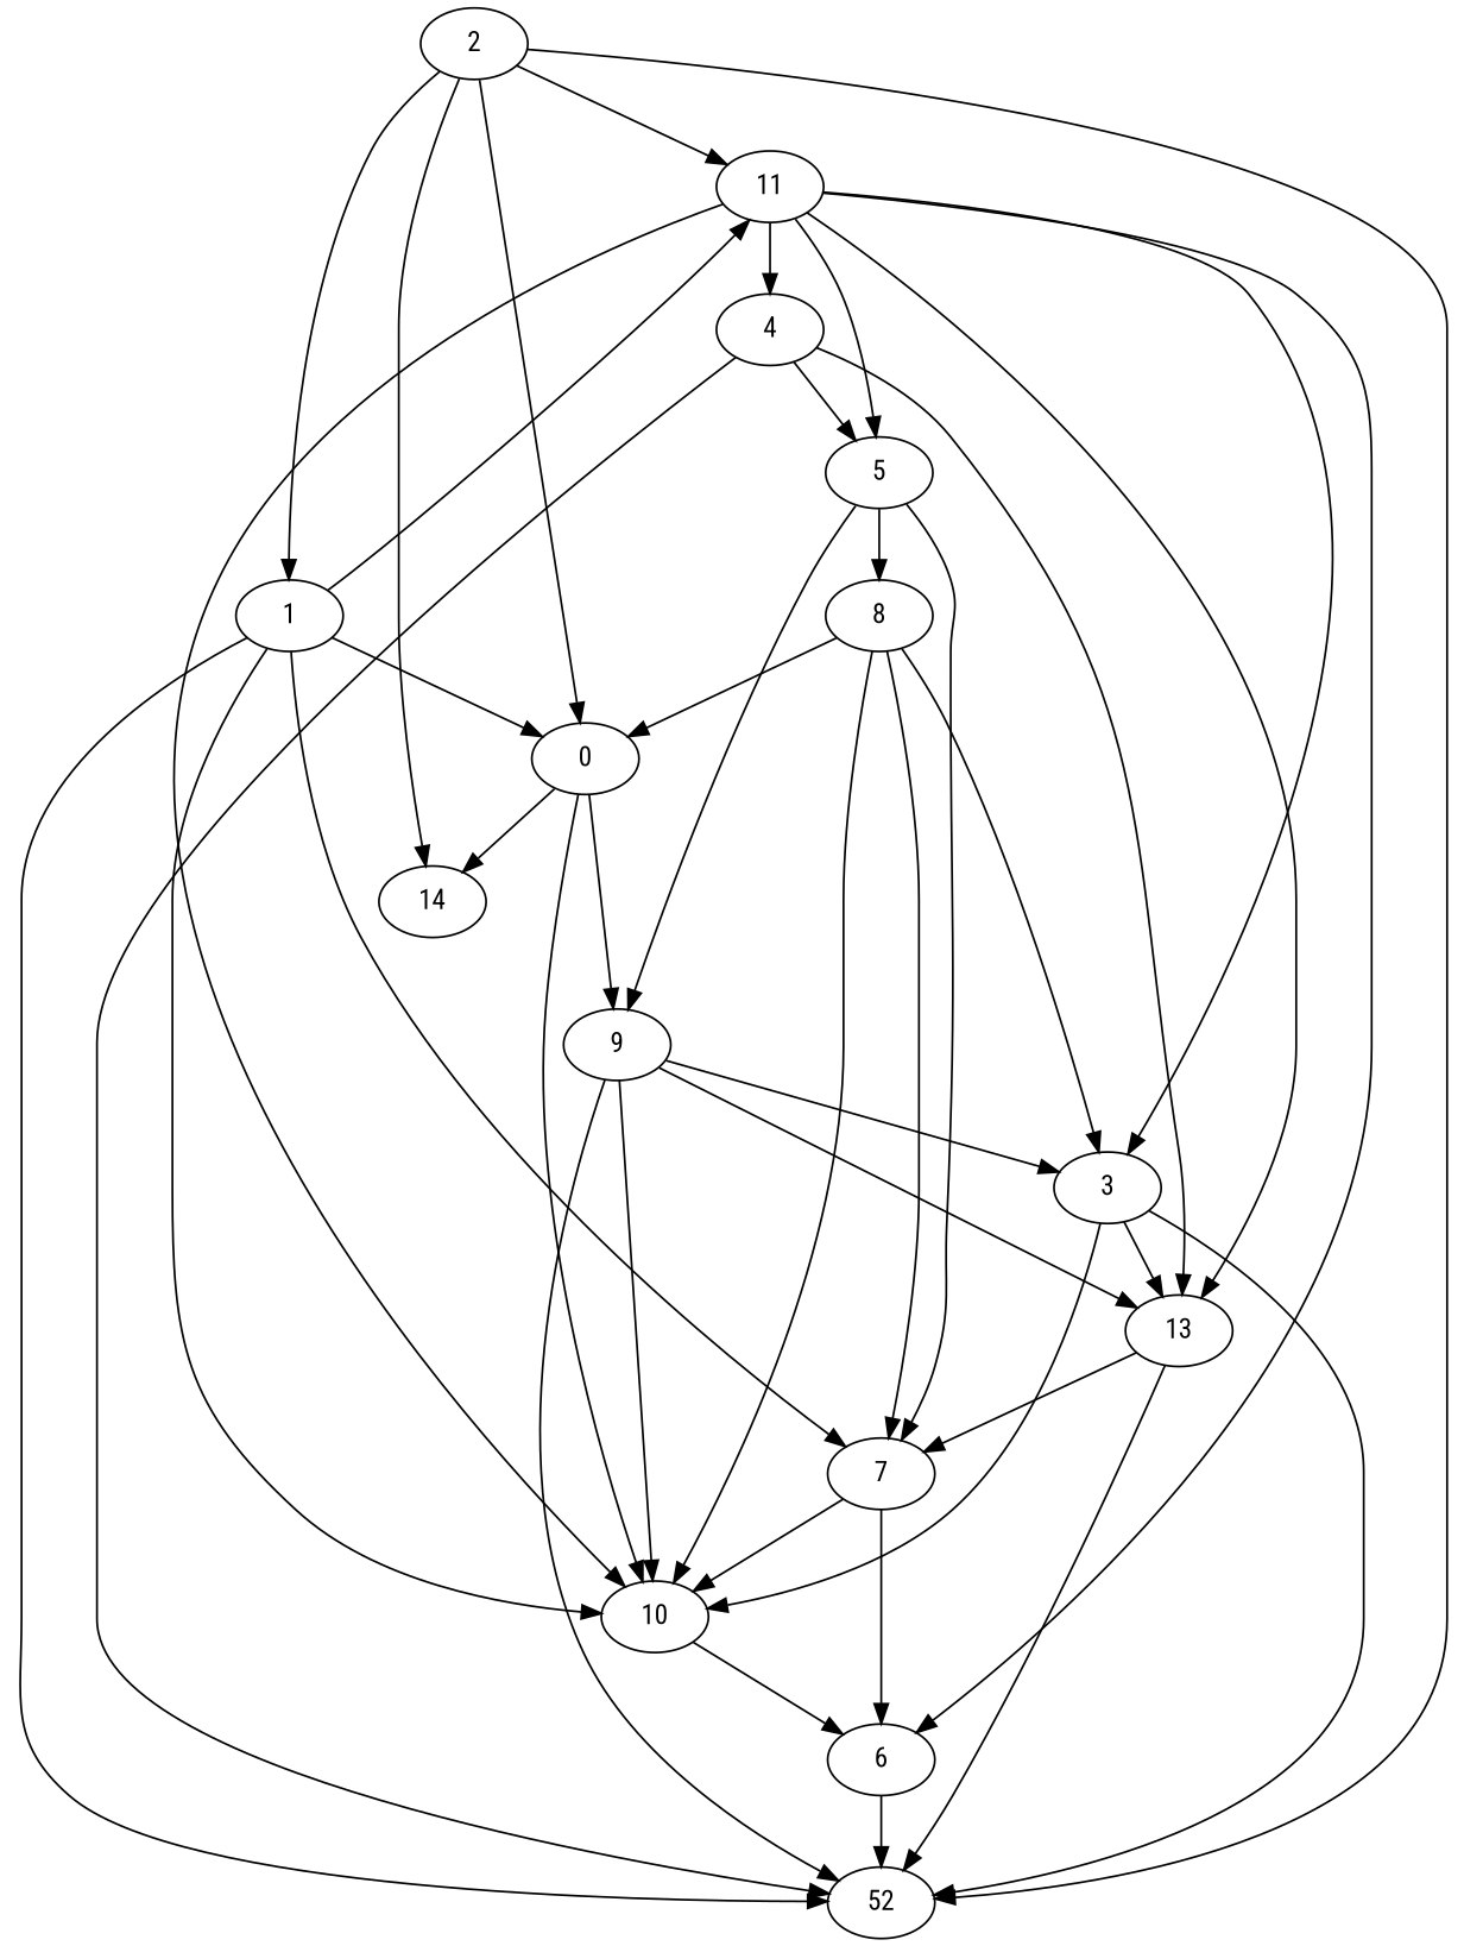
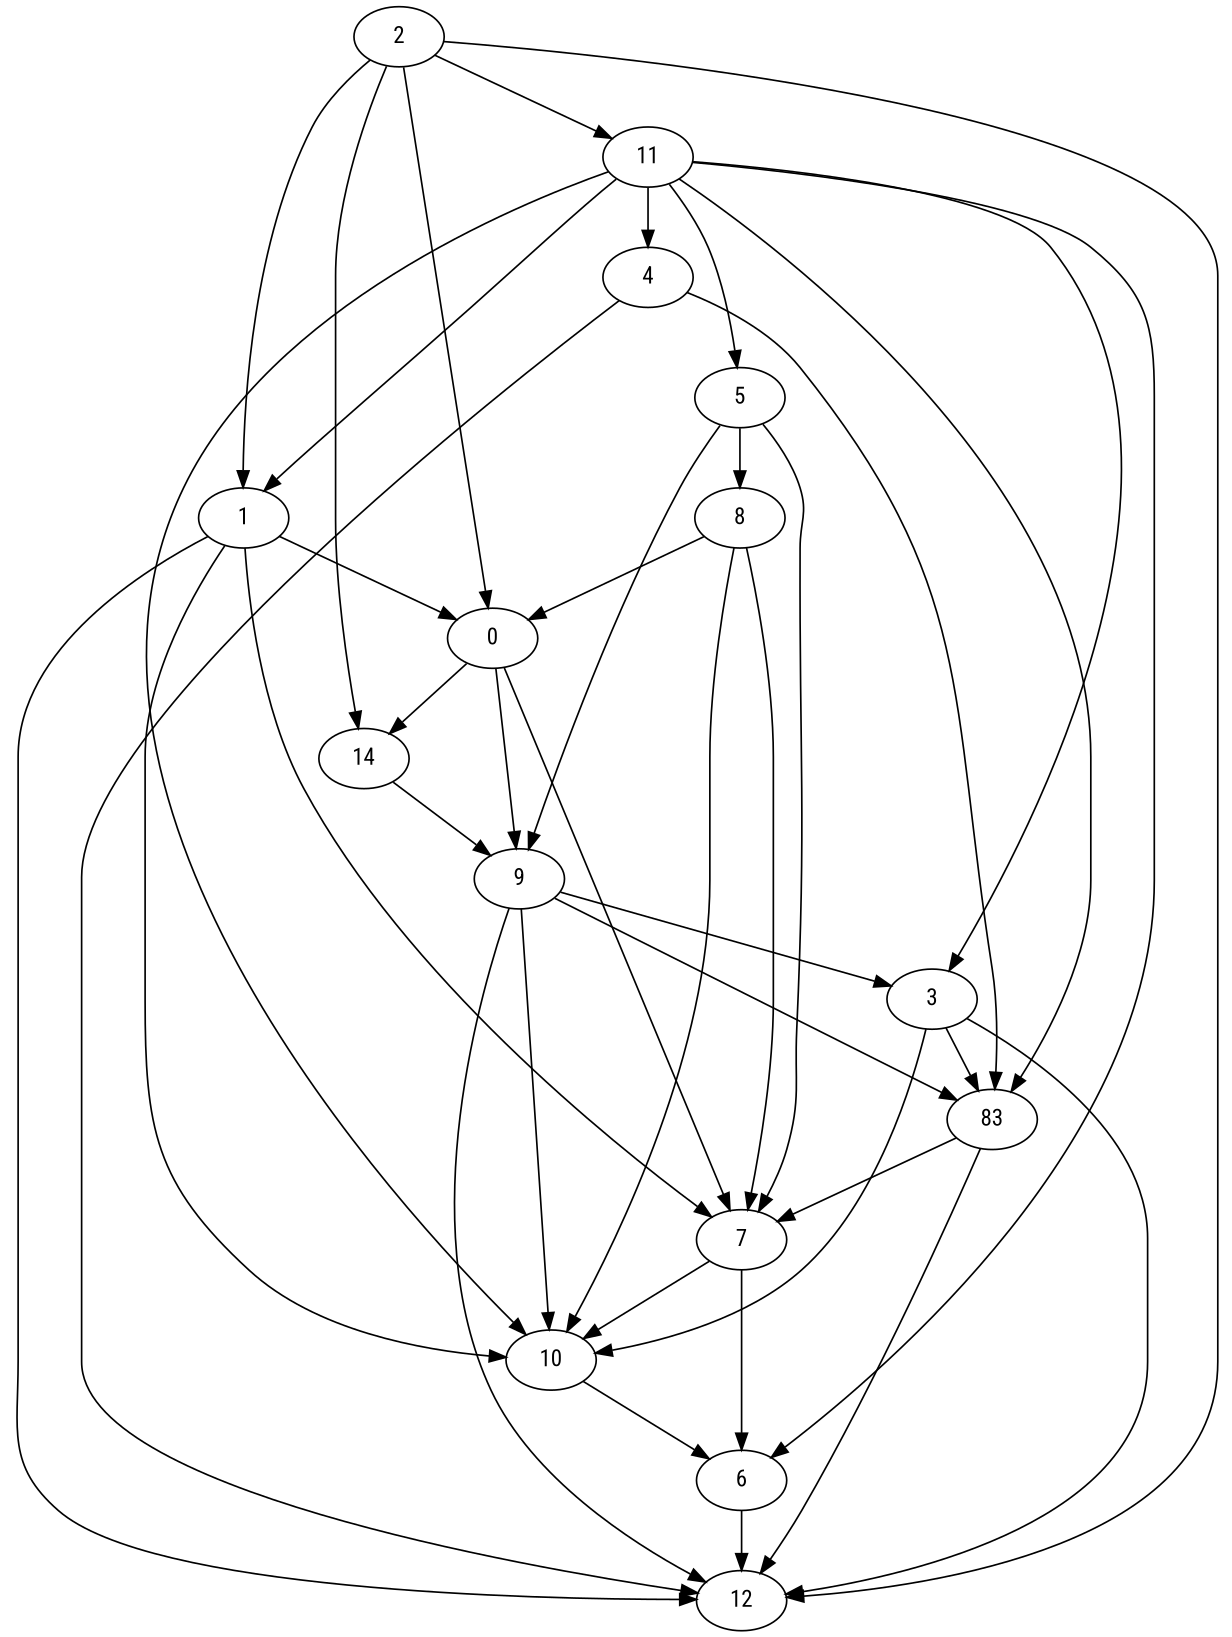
  strict digraph {
    fontname="Roboto Condensed"
    node [fontname="Roboto Condensed"]
    edge [fontname="Roboto Condensed"]
    0
    7
    9
    14
    10
    6
-   12 [label=52]
+   12
    3
-   13
+   13 [label=83]
    1
    11
    4
    5
    2
    8
-   0 -> 10
+   0 -> 7
    0 -> 9
    0 -> 14
    7 -> 10
    7 -> 6
    9 -> 10
    9 -> 12
    9 -> 3
    9 -> 13
+   14 -> 9
    10 -> 6
    6 -> 12
    3 -> 10
    3 -> 12
    3 -> 13
    13 -> 7
    13 -> 12
    1 -> 0
    1 -> 7
    1 -> 10
    1 -> 12
-   1 -> 11
+   11 -> 1
    11 -> 10
    11 -> 6
    11 -> 3
    11 -> 13
    11 -> 4
    11 -> 5
    4 -> 12
    4 -> 13
-   4 -> 5
    5 -> 7
    5 -> 9
    5 -> 8
    2 -> 0
    2 -> 14
    2 -> 12
    2 -> 1
    2 -> 11
    8 -> 0
    8 -> 7
    8 -> 10
-   8 -> 3
  }
